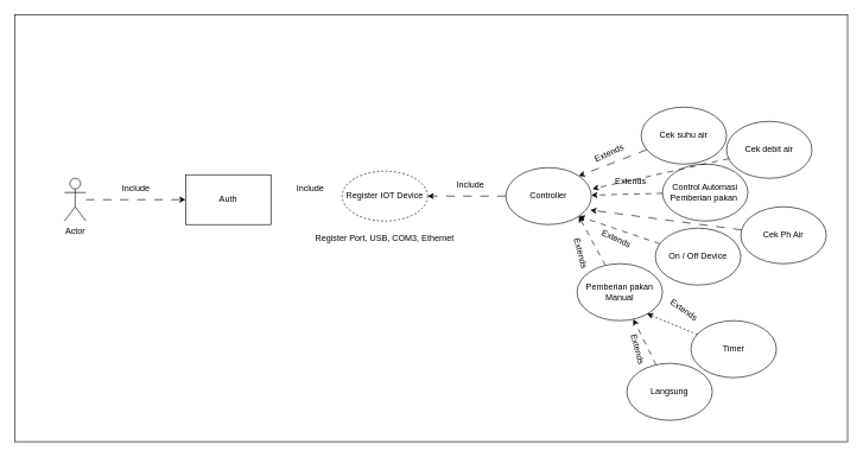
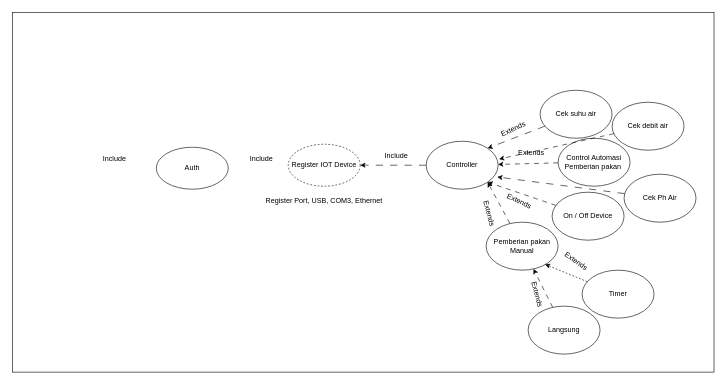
  <mxCell id="0" />
  <mxCell id="1" parent="0" />
  <mxCell id="2" value="" style="rounded=0;whiteSpace=wrap;html=1;" vertex="1" parent="1"><mxGeometry x="20" y="20" width="1170" height="600" as="geometry" /></mxCell>
- <mxCell id="3" value="Auth" style="whiteSpace=wrap;html=1;rounded=0;" vertex="1" parent="1"><mxGeometry x="260" y="245" width="120" height="70" as="geometry" /></mxCell>
- <mxCell id="4" style="rounded=0;orthogonalLoop=1;jettySize=auto;html=1;dashed=1;dashPattern=12 12;" edge="1" parent="1" source="5" target="3"><mxGeometry relative="1" as="geometry" /></mxCell>
- <mxCell id="5" value="Actor" style="shape=umlActor;verticalLabelPosition=bottom;verticalAlign=top;html=1;outlineConnect=0;" vertex="1" parent="1"><mxGeometry x="90" y="250" width="30" height="60" as="geometry" /></mxCell>
+ <mxCell id="3" value="Auth" style="ellipse;whiteSpace=wrap;html=1;" vertex="1" parent="1"><mxGeometry x="260" y="245" width="120" height="70" as="geometry" /></mxCell>
  <mxCell id="6" value="Register IOT Device" style="ellipse;whiteSpace=wrap;html=1;dashed=1;" vertex="1" parent="1"><mxGeometry x="480" y="240" width="120" height="70" as="geometry" /></mxCell>
  <mxCell id="7" value="Include" style="text;html=1;align=center;verticalAlign=middle;resizable=0;points=[];autosize=1;strokeColor=none;fillColor=none;rotation=0;" vertex="1" parent="1"><mxGeometry x="405" y="250" width="60" height="30" as="geometry" /></mxCell>
  <mxCell id="8" value="Include" style="text;html=1;align=center;verticalAlign=middle;resizable=0;points=[];autosize=1;strokeColor=none;fillColor=none;rotation=0;" vertex="1" parent="1"><mxGeometry x="160" y="250" width="60" height="30" as="geometry" /></mxCell>
  <mxCell id="9" style="edgeStyle=orthogonalEdgeStyle;rounded=0;orthogonalLoop=1;jettySize=auto;html=1;dashed=1;dashPattern=12 12;" edge="1" parent="1" source="10" target="6"><mxGeometry relative="1" as="geometry" /></mxCell>
  <mxCell id="10" value="Controller" style="ellipse;whiteSpace=wrap;html=1;" vertex="1" parent="1"><mxGeometry x="710" y="235" width="120" height="80" as="geometry" /></mxCell>
  <mxCell id="11" value="Include" style="text;html=1;align=center;verticalAlign=middle;resizable=0;points=[];autosize=1;strokeColor=none;fillColor=none;rotation=0;" vertex="1" parent="1"><mxGeometry x="630" y="245" width="60" height="30" as="geometry" /></mxCell>
  <mxCell id="12" value="Register Port, USB, COM3, Ethernet" style="text;html=1;strokeColor=none;fillColor=none;align=center;verticalAlign=middle;whiteSpace=wrap;rounded=0;" vertex="1" parent="1"><mxGeometry x="435" y="320" width="210" height="30" as="geometry" /></mxCell>
  <mxCell id="13" style="rounded=0;orthogonalLoop=1;jettySize=auto;html=1;entryX=1;entryY=0;entryDx=0;entryDy=0;dashed=1;dashPattern=12 12;" edge="1" parent="1" source="14" target="10"><mxGeometry relative="1" as="geometry" /></mxCell>
  <mxCell id="14" value="&lt;div&gt;Cek suhu air&lt;/div&gt;" style="ellipse;whiteSpace=wrap;html=1;" vertex="1" parent="1"><mxGeometry x="900" y="150" width="120" height="80" as="geometry" /></mxCell>
  <mxCell id="15" value="Extends" style="text;html=1;align=center;verticalAlign=middle;resizable=0;points=[];autosize=1;strokeColor=none;fillColor=none;rotation=-25;" vertex="1" parent="1"><mxGeometry x="820" y="200" width="70" height="30" as="geometry" /></mxCell>
  <mxCell id="16" style="rounded=0;orthogonalLoop=1;jettySize=auto;html=1;dashed=1;dashPattern=8 8;" edge="1" parent="1" source="17" target="10"><mxGeometry relative="1" as="geometry" /></mxCell>
  <mxCell id="17" value="&lt;div&gt;Control Automasi&lt;/div&gt;&lt;div&gt;Pemberian pakan&amp;nbsp;&lt;/div&gt;" style="ellipse;whiteSpace=wrap;html=1;" vertex="1" parent="1"><mxGeometry x="930" y="230" width="120" height="80" as="geometry" /></mxCell>
  <mxCell id="18" value="Extends" style="text;html=1;align=center;verticalAlign=middle;resizable=0;points=[];autosize=1;strokeColor=none;fillColor=none;rotation=0;" vertex="1" parent="1"><mxGeometry x="850" y="240" width="70" height="30" as="geometry" /></mxCell>
  <mxCell id="19" style="rounded=0;orthogonalLoop=1;jettySize=auto;html=1;entryX=1;entryY=1;entryDx=0;entryDy=0;dashed=1;dashPattern=8 8;" edge="1" parent="1" source="20" target="10"><mxGeometry relative="1" as="geometry" /></mxCell>
  <mxCell id="20" value="&lt;div&gt;On / Off Device&lt;/div&gt;" style="ellipse;whiteSpace=wrap;html=1;" vertex="1" parent="1"><mxGeometry x="920" y="320" width="120" height="80" as="geometry" /></mxCell>
  <mxCell id="21" value="Extends" style="text;html=1;align=center;verticalAlign=middle;resizable=0;points=[];autosize=1;strokeColor=none;fillColor=none;rotation=25;" vertex="1" parent="1"><mxGeometry x="830" y="320" width="70" height="30" as="geometry" /></mxCell>
  <mxCell id="22" style="rounded=0;orthogonalLoop=1;jettySize=auto;html=1;entryX=1;entryY=1;entryDx=0;entryDy=0;dashed=1;dashPattern=8 8;" edge="1" parent="1" source="23" target="10"><mxGeometry relative="1" as="geometry" /></mxCell>
  <mxCell id="23" value="Pemberian pakan Manual" style="ellipse;whiteSpace=wrap;html=1;" vertex="1" parent="1"><mxGeometry x="810" y="370" width="120" height="80" as="geometry" /></mxCell>
  <mxCell id="24" value="Extends" style="text;html=1;align=center;verticalAlign=middle;resizable=0;points=[];autosize=1;strokeColor=none;fillColor=none;rotation=75;" vertex="1" parent="1"><mxGeometry x="780" y="340" width="70" height="30" as="geometry" /></mxCell>
  <mxCell id="25" value="Timer" style="ellipse;whiteSpace=wrap;html=1;" vertex="1" parent="1"><mxGeometry x="970" y="450" width="120" height="80" as="geometry" /></mxCell>
  <mxCell id="26" style="rounded=0;orthogonalLoop=1;jettySize=auto;html=1;entryX=0.818;entryY=0.878;entryDx=0;entryDy=0;entryPerimeter=0;dashed=1;" edge="1" parent="1" source="25" target="23"><mxGeometry relative="1" as="geometry" /></mxCell>
  <mxCell id="27" style="rounded=0;orthogonalLoop=1;jettySize=auto;html=1;dashed=1;dashPattern=8 8;" edge="1" parent="1" source="28" target="23"><mxGeometry relative="1" as="geometry" /></mxCell>
  <mxCell id="28" value="Langsung" style="ellipse;whiteSpace=wrap;html=1;" vertex="1" parent="1"><mxGeometry x="880" y="510" width="120" height="80" as="geometry" /></mxCell>
  <mxCell id="29" value="Extends" style="text;html=1;align=center;verticalAlign=middle;resizable=0;points=[];autosize=1;strokeColor=none;fillColor=none;rotation=75;" vertex="1" parent="1"><mxGeometry x="860" y="475" width="70" height="30" as="geometry" /></mxCell>
  <mxCell id="30" value="Extends" style="text;html=1;align=center;verticalAlign=middle;resizable=0;points=[];autosize=1;strokeColor=none;fillColor=none;rotation=35;" vertex="1" parent="1"><mxGeometry x="925" y="420" width="70" height="30" as="geometry" /></mxCell>
  <mxCell id="31" value="&lt;div&gt;Cek Ph Air&lt;/div&gt;" style="ellipse;whiteSpace=wrap;html=1;" vertex="1" parent="1"><mxGeometry x="1040" y="290" width="120" height="80" as="geometry" /></mxCell>
  <mxCell id="32" style="rounded=0;orthogonalLoop=1;jettySize=auto;html=1;entryX=0.988;entryY=0.745;entryDx=0;entryDy=0;entryPerimeter=0;dashed=1;dashPattern=12 12;" edge="1" parent="1" source="31" target="10"><mxGeometry relative="1" as="geometry" /></mxCell>
  <mxCell id="33" value="&lt;div&gt;Cek debit air&lt;/div&gt;" style="ellipse;whiteSpace=wrap;html=1;" vertex="1" parent="1"><mxGeometry x="1020" y="170" width="120" height="80" as="geometry" /></mxCell>
  <mxCell id="34" style="rounded=0;orthogonalLoop=1;jettySize=auto;html=1;entryX=1.013;entryY=0.373;entryDx=0;entryDy=0;entryPerimeter=0;dashed=1;dashPattern=8 8;" edge="1" parent="1" source="33" target="10"><mxGeometry relative="1" as="geometry" /></mxCell>
